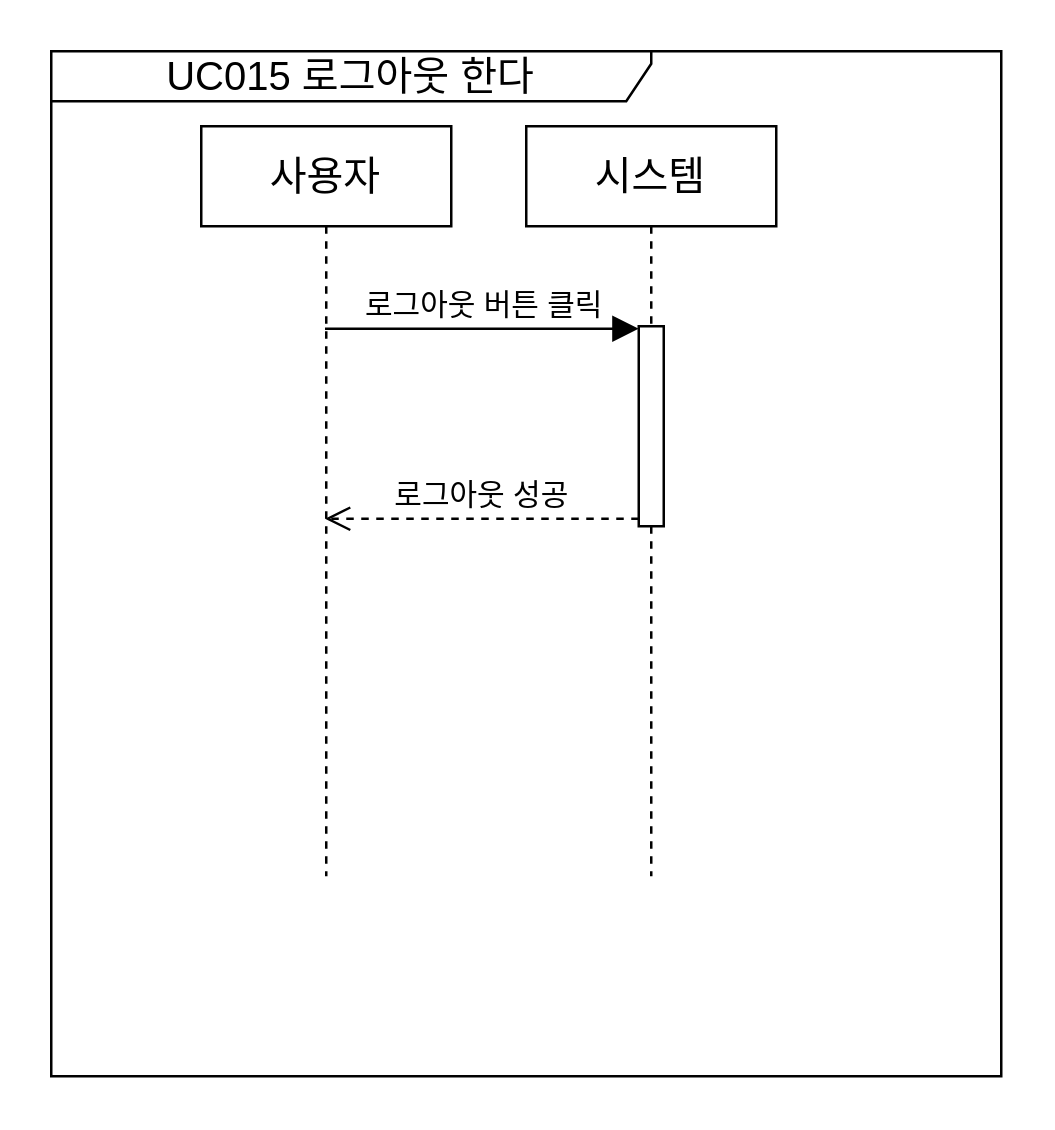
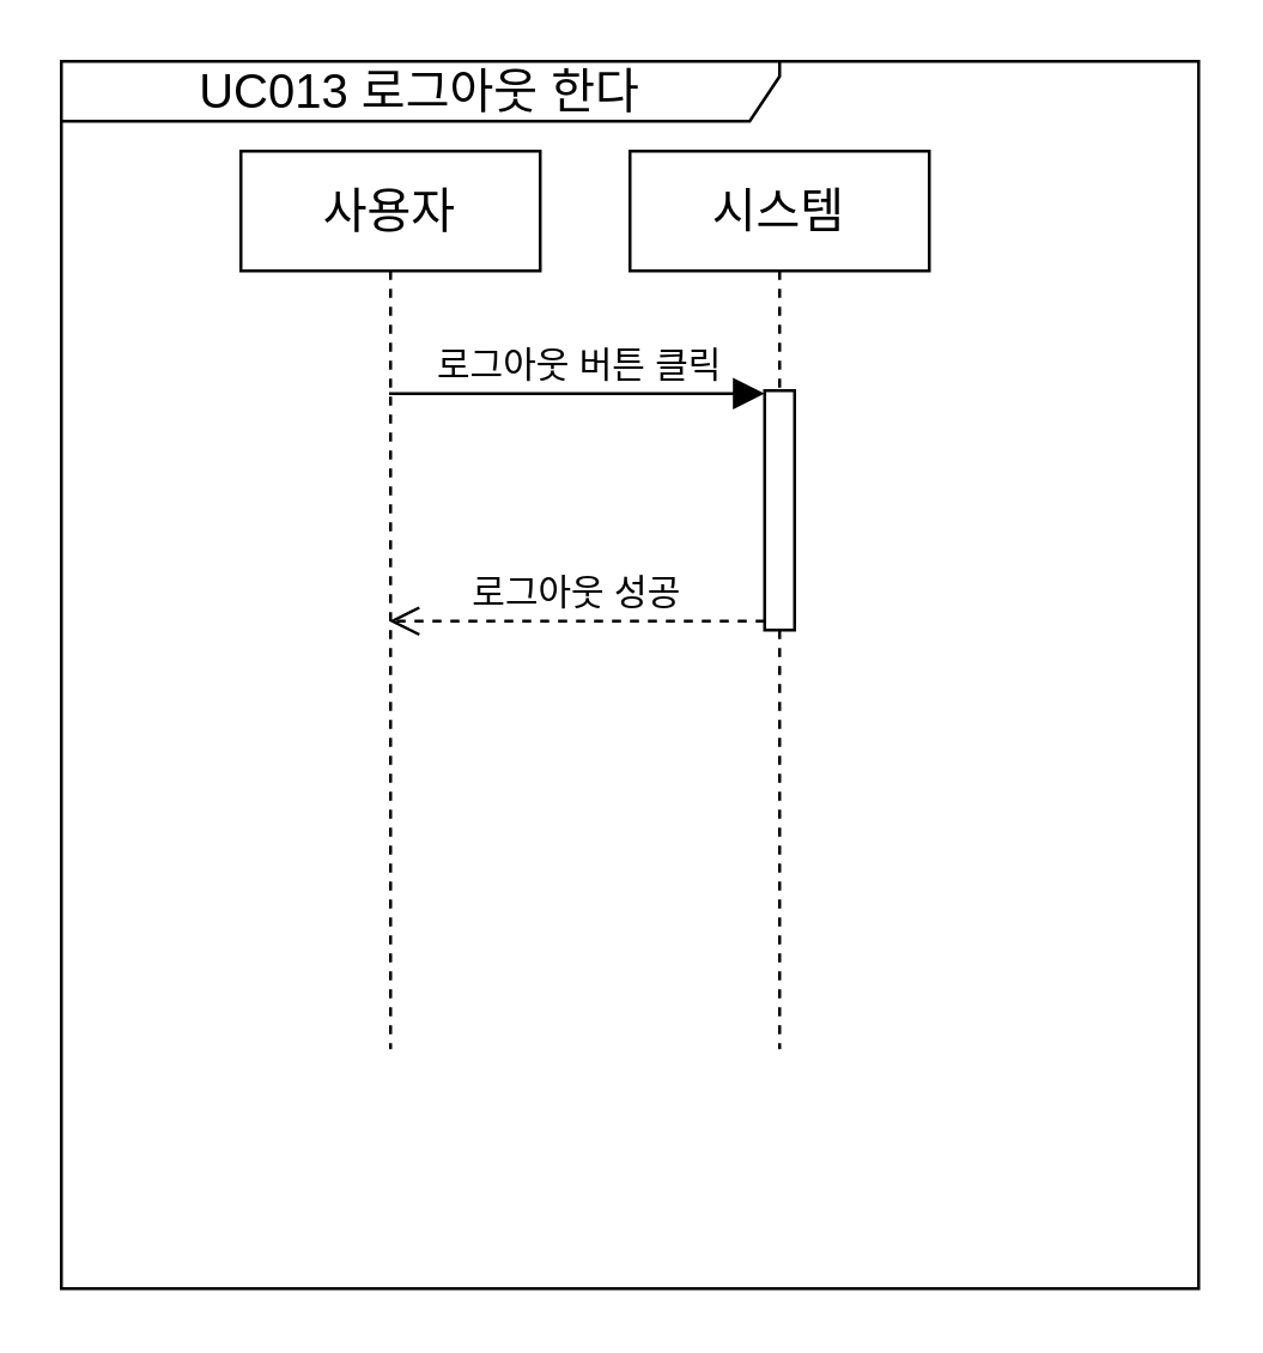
  <mxCell id="0" />
  <mxCell id="1" parent="0" />
  <mxCell id="2" value="시스템" style="shape=umlLifeline;perimeter=lifelinePerimeter;whiteSpace=wrap;html=1;container=1;dropTarget=0;collapsible=0;recursiveResize=0;outlineConnect=0;portConstraint=eastwest;newEdgeStyle={&quot;edgeStyle&quot;:&quot;elbowEdgeStyle&quot;,&quot;elbow&quot;:&quot;vertical&quot;,&quot;curved&quot;:0,&quot;rounded&quot;:0};fontSize=16;" vertex="1" parent="1"><mxGeometry x="210" y="50" width="100" height="300" as="geometry" /></mxCell>
  <mxCell id="3" value="" style="html=1;points=[];perimeter=orthogonalPerimeter;outlineConnect=0;targetShapes=umlLifeline;portConstraint=eastwest;newEdgeStyle={&quot;edgeStyle&quot;:&quot;elbowEdgeStyle&quot;,&quot;elbow&quot;:&quot;vertical&quot;,&quot;curved&quot;:0,&quot;rounded&quot;:0};fontSize=16;" vertex="1" parent="2"><mxGeometry x="45" y="80" width="10" height="80" as="geometry" /></mxCell>
  <mxCell id="4" value="로그아웃 성공" style="html=1;verticalAlign=bottom;endArrow=open;dashed=1;endSize=8;edgeStyle=elbowEdgeStyle;elbow=vertical;curved=0;rounded=0;fontSize=12;" edge="1" parent="2" target="5"><mxGeometry relative="1" as="geometry"><mxPoint x="-20" y="157" as="targetPoint" /><mxPoint x="45" y="157" as="sourcePoint" /></mxGeometry></mxCell>
  <mxCell id="5" value="사용자" style="shape=umlLifeline;perimeter=lifelinePerimeter;whiteSpace=wrap;html=1;container=1;dropTarget=0;collapsible=0;recursiveResize=0;outlineConnect=0;portConstraint=eastwest;newEdgeStyle={&quot;edgeStyle&quot;:&quot;elbowEdgeStyle&quot;,&quot;elbow&quot;:&quot;vertical&quot;,&quot;curved&quot;:0,&quot;rounded&quot;:0};fontSize=16;" vertex="1" parent="1"><mxGeometry x="80" y="50" width="100" height="300" as="geometry" /></mxCell>
  <mxCell id="6" value="로그아웃 버튼 클릭" style="html=1;verticalAlign=bottom;endArrow=block;edgeStyle=elbowEdgeStyle;elbow=vertical;curved=0;rounded=0;fontSize=12;startSize=8;endSize=8;" edge="1" parent="1"><mxGeometry relative="1" as="geometry"><mxPoint x="129.5" y="131" as="sourcePoint" /><mxPoint x="255" y="131" as="targetPoint" /></mxGeometry></mxCell>
- <mxCell id="7" value="UC015 로그아웃 한다" style="shape=umlFrame;whiteSpace=wrap;html=1;pointerEvents=0;fontSize=16;width=240;height=20;" vertex="1" parent="1"><mxGeometry x="20" y="20" width="380" height="410" as="geometry" /></mxCell>
+ <mxCell id="7" value="UC013 로그아웃 한다" style="shape=umlFrame;whiteSpace=wrap;html=1;pointerEvents=0;fontSize=16;width=240;height=20;" vertex="1" parent="1"><mxGeometry x="20" y="20" width="380" height="410" as="geometry" /></mxCell>
